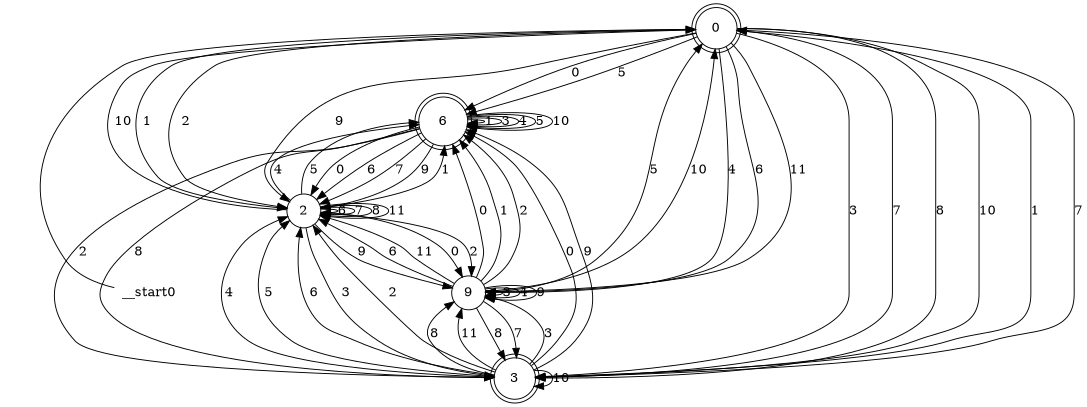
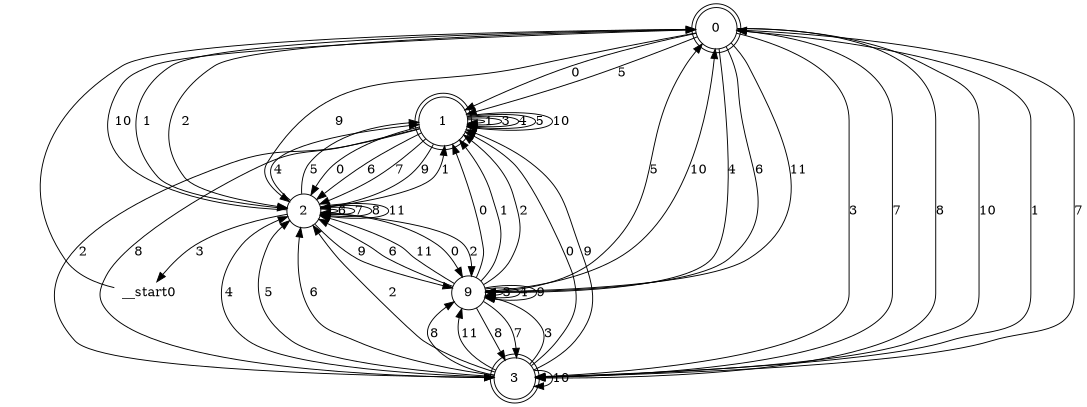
  digraph {
    node [shape=doublecircle]
    n1 [label=0]
-   n2 [label=6]
+   n2 [label=1]
    n3 [label=2 shape=circle]
    n4 [label=3]
    n5 [label=9 shape=circle]
    __start0 [height=0 shape=none width=0]
    n1 -> n2 [label=0]
    n1 -> n2 [label=5]
    n1 -> n3 [label=1]
    n1 -> n3 [label=2]
    n1 -> n3 [label=9]
    n1 -> n4 [label=3]
    n1 -> n4 [label=7]
    n1 -> n4 [label=8]
    n1 -> n4 [label=10]
    n1 -> n5 [label=4]
    n1 -> n5 [label=6]
    n1 -> n5 [label=11]
    n2 -> n2 [label=1]
    n2 -> n2 [label=3]
    n2 -> n2 [label=4]
    n2 -> n2 [label=5]
    n2 -> n2 [label=10]
    n2 -> n3 [label=0]
    n2 -> n3 [label=6]
    n2 -> n3 [label=7]
    n2 -> n3 [label=9]
    n2 -> n4 [label=2]
    n2 -> n4 [label=8]
    n3 -> n1 [label=10]
    n3 -> n2 [label=1]
    n3 -> n2 [label=4]
    n3 -> n2 [label=5]
    n3 -> n3 [label=6]
    n3 -> n3 [label=7]
    n3 -> n3 [label=8]
    n3 -> n3 [label=11]
-   n3 -> n4 [label=3]
+   n3 -> __start0 [label=3]
    n3 -> n5 [label=0]
    n3 -> n5 [label=2]
    n3 -> n5 [label=9]
    n4 -> n1 [label=1]
    n4 -> n1 [label=7]
    n4 -> n2 [label=0]
    n4 -> n2 [label=9]
    n4 -> n3 [label=2]
    n4 -> n3 [label=4]
    n4 -> n3 [label=5]
    n4 -> n3 [label=6]
    n4 -> n4 [label=10]
    n4 -> n5 [label=3]
    n4 -> n5 [label=8]
    n4 -> n5 [label=11]
    n5 -> n1 [label=5]
    n5 -> n1 [label=10]
    n5 -> n2 [label=0]
    n5 -> n2 [label=1]
    n5 -> n2 [label=2]
    n5 -> n3 [label=6]
    n5 -> n3 [label=11]
    n5 -> n4 [label=7]
    n5 -> n4 [label=8]
    n5 -> n5 [label=3]
    n5 -> n5 [label=4]
    n5 -> n5 [label=9]
    __start0 -> n1
  }
